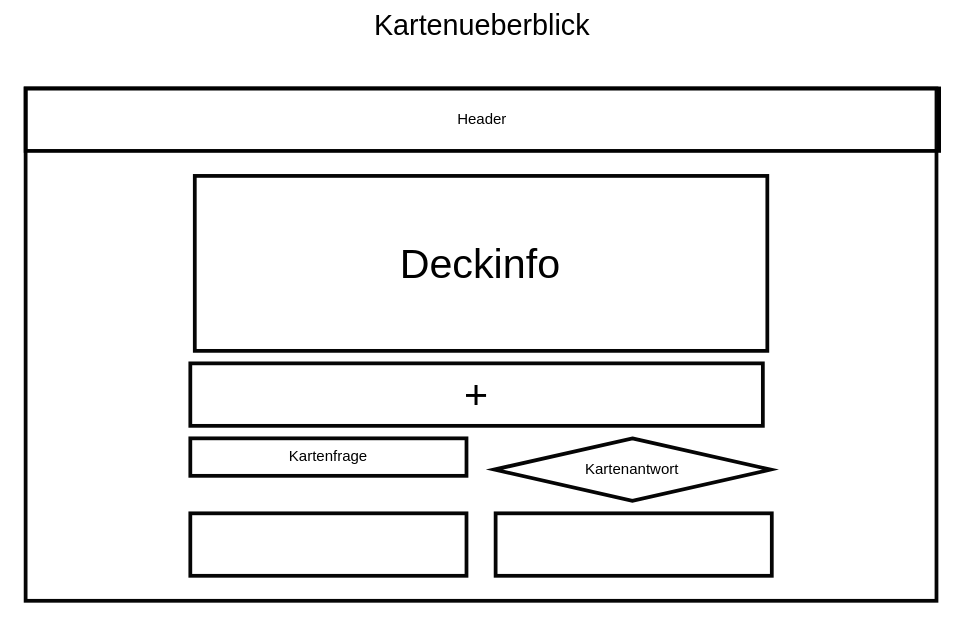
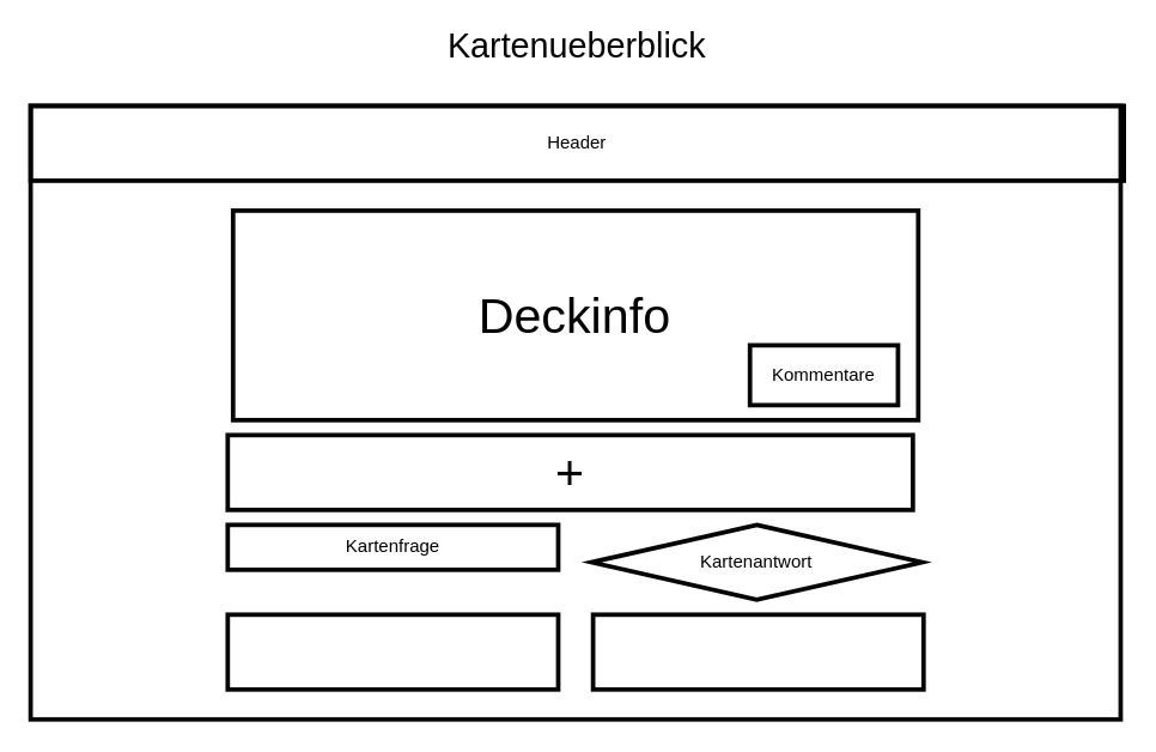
  <mxCell id="0" />
  <mxCell id="1" parent="0" />
- <mxCell id="2" value="&lt;font style=&quot;font-size: 23px&quot;&gt;Kartenueberblick&lt;/font&gt;" style="text;html=1;align=center;verticalAlign=middle;resizable=0;points=[];autosize=1;" parent="1" vertex="1"><mxGeometry x="290" y="10" width="190" height="20" as="geometry" /></mxCell>
+ <mxCell id="2" value="&lt;font style=&quot;font-size: 23px&quot;&gt;Kartenueberblick&lt;/font&gt;" style="text;html=1;align=center;verticalAlign=middle;resizable=0;points=[];autosize=1;" parent="1" vertex="1"><mxGeometry x="290" y="20" width="190" height="20" as="geometry" /></mxCell>
  <mxCell id="3" value="" style="rounded=0;whiteSpace=wrap;html=1;aspect=fixed;fillColor=none;gradientColor=none;strokeColor=#050505;strokeWidth=3;" parent="1" vertex="1"><mxGeometry x="20" y="70" width="728.88" height="410" as="geometry" /></mxCell>
  <mxCell id="4" value="Header" style="rounded=0;whiteSpace=wrap;html=1;fillColor=none;gradientColor=none;strokeWidth=3;strokeColor=#000000;" parent="1" vertex="1"><mxGeometry x="20" y="70" width="731" height="50" as="geometry" /></mxCell>
  <mxCell id="5" value="Kartenfrage" style="rounded=0;whiteSpace=wrap;html=1;strokeColor=#050505;strokeWidth=3;fillColor=none;gradientColor=none;" parent="1" vertex="1"><mxGeometry x="151.79" y="350" width="221" height="30" as="geometry" /></mxCell>
  <mxCell id="6" style="edgeStyle=orthogonalEdgeStyle;rounded=0;orthogonalLoop=1;jettySize=auto;html=1;exitX=0.5;exitY=1;exitDx=0;exitDy=0;" parent="1" edge="1"><mxGeometry relative="1" as="geometry"><mxPoint x="504.94" y="190" as="sourcePoint" /><mxPoint x="505" y="190" as="targetPoint" /></mxGeometry></mxCell>
  <mxCell id="7" value="Kartenantwort" style="rhombus;whiteSpace=wrap;html=1;strokeColor=#050505;strokeWidth=3;fillColor=none;gradientColor=none;" parent="1" vertex="1"><mxGeometry x="395.04" y="350" width="221" height="50" as="geometry" /></mxCell>
  <mxCell id="8" value="" style="rounded=0;whiteSpace=wrap;html=1;strokeColor=#050505;strokeWidth=3;fillColor=none;gradientColor=none;" parent="1" vertex="1"><mxGeometry x="151.79" y="410" width="221" height="50" as="geometry" /></mxCell>
  <mxCell id="9" value="" style="rounded=0;whiteSpace=wrap;html=1;strokeColor=#050505;strokeWidth=3;fillColor=none;gradientColor=none;" parent="1" vertex="1"><mxGeometry x="396.1" y="410" width="221" height="50" as="geometry" /></mxCell>
  <mxCell id="10" value="&lt;font style=&quot;font-size: 33px&quot;&gt;+&lt;/font&gt;" style="rounded=0;whiteSpace=wrap;html=1;strokeColor=#050505;strokeWidth=3;fillColor=none;gradientColor=none;" parent="1" vertex="1"><mxGeometry x="151.79" y="290" width="458.15" height="50" as="geometry" /></mxCell>
  <mxCell id="11" value="&lt;font style=&quot;font-size: 33px&quot;&gt;Deckinfo&lt;/font&gt;" style="rounded=0;whiteSpace=wrap;html=1;strokeColor=#050505;strokeWidth=3;fillColor=none;gradientColor=none;" vertex="1" parent="1"><mxGeometry x="155.37" y="140" width="458.15" height="140" as="geometry" /></mxCell>
+ <mxCell id="12" value="Kommentare" style="rounded=0;whiteSpace=wrap;html=1;strokeColor=#050505;strokeWidth=3;fillColor=none;gradientColor=none;" vertex="1" parent="1"><mxGeometry x="501" y="230" width="99" height="40" as="geometry" /></mxCell>
